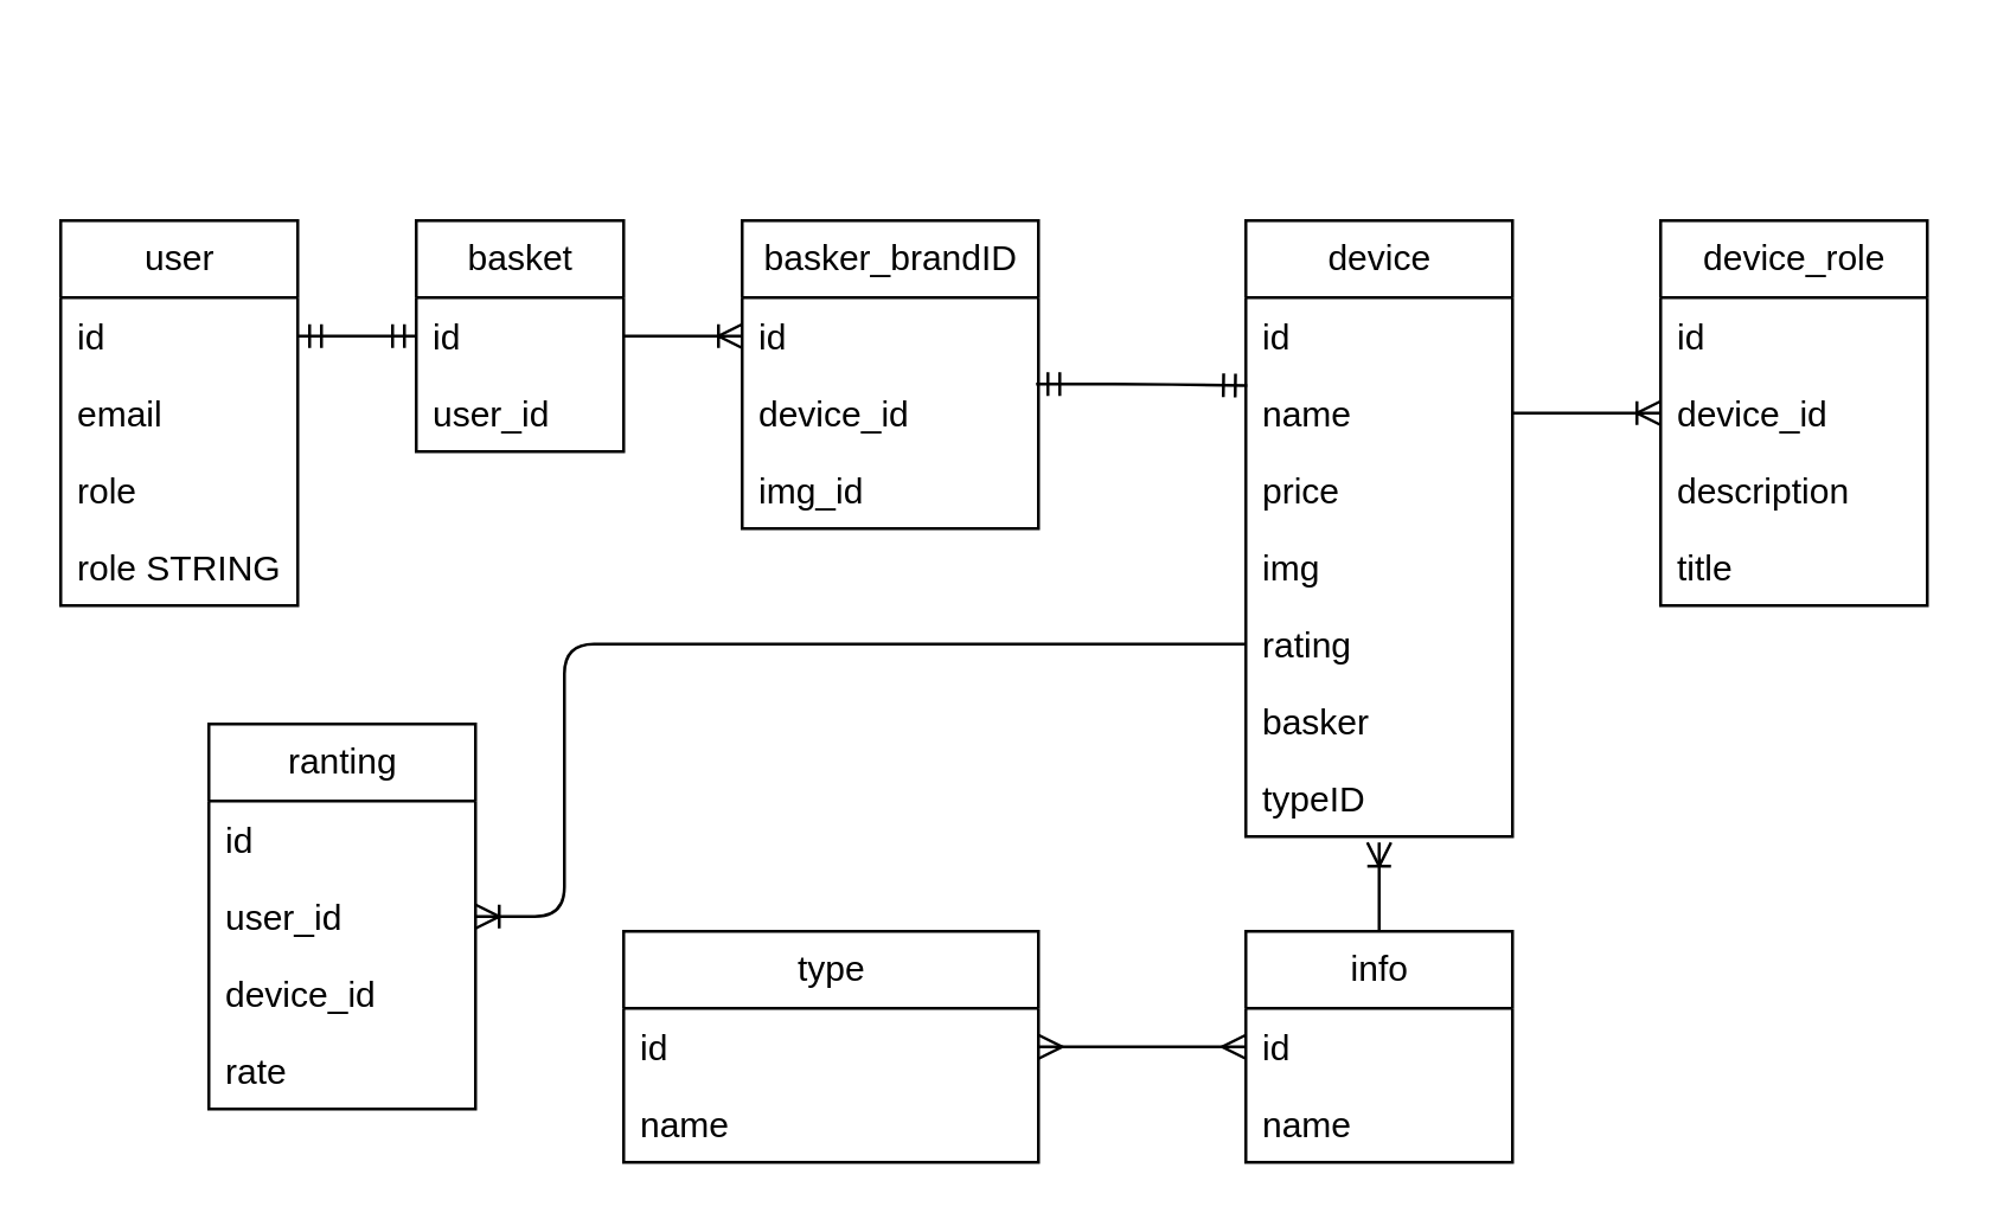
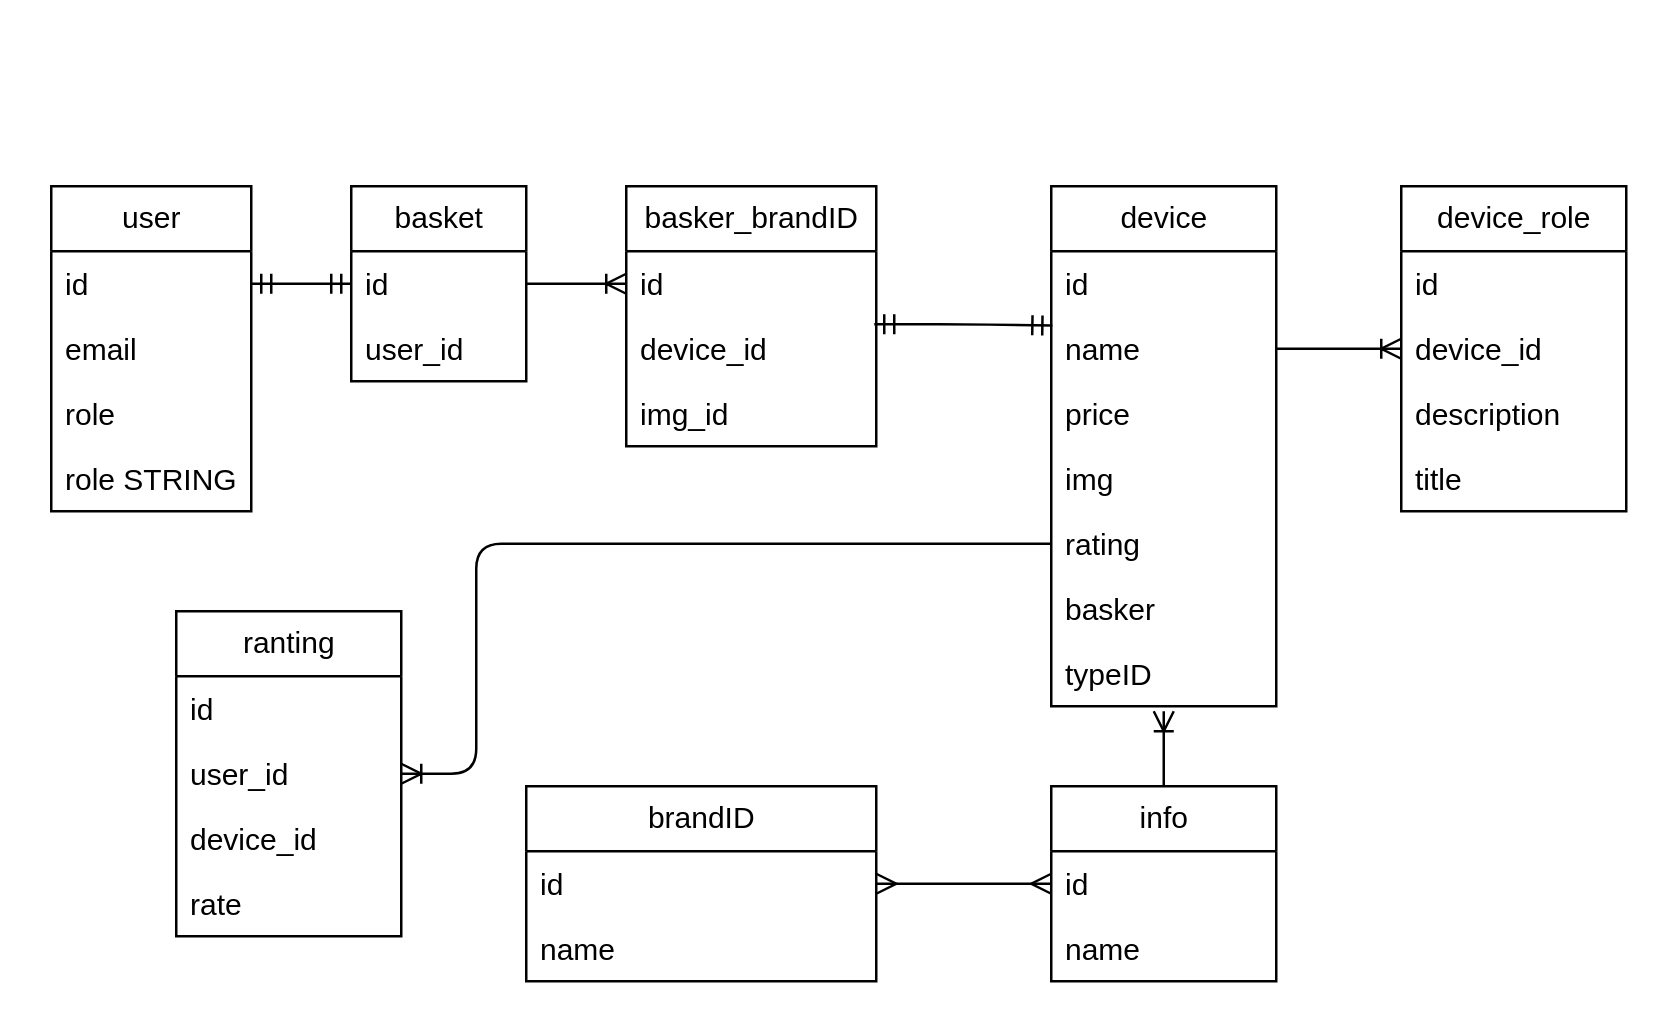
  <mxCell id="0" />
  <mxCell id="1" parent="0" />
  <mxCell id="2" value="user" style="swimlane;fontStyle=0;childLayout=stackLayout;horizontal=1;startSize=26;fillColor=none;horizontalStack=0;resizeParent=1;resizeParentMax=0;resizeLast=0;collapsible=1;marginBottom=0;html=1;" vertex="1" parent="1"><mxGeometry x="20" y="74" width="80" height="130" as="geometry" /></mxCell>
  <mxCell id="3" value="id" style="text;strokeColor=none;fillColor=none;align=left;verticalAlign=top;spacingLeft=4;spacingRight=4;overflow=hidden;rotatable=0;points=[[0,0.5],[1,0.5]];portConstraint=eastwest;whiteSpace=wrap;html=1;" vertex="1" parent="2"><mxGeometry y="26" width="80" height="26" as="geometry" /></mxCell>
  <mxCell id="4" value="email" style="text;strokeColor=none;fillColor=none;align=left;verticalAlign=top;spacingLeft=4;spacingRight=4;overflow=hidden;rotatable=0;points=[[0,0.5],[1,0.5]];portConstraint=eastwest;whiteSpace=wrap;html=1;" vertex="1" parent="2"><mxGeometry y="52" width="80" height="26" as="geometry" /></mxCell>
  <mxCell id="5" value="role" style="text;strokeColor=none;fillColor=none;align=left;verticalAlign=top;spacingLeft=4;spacingRight=4;overflow=hidden;rotatable=0;points=[[0,0.5],[1,0.5]];portConstraint=eastwest;whiteSpace=wrap;html=1;" vertex="1" parent="2"><mxGeometry y="78" width="80" height="26" as="geometry" /></mxCell>
  <mxCell id="6" value="role STRING" style="text;strokeColor=none;fillColor=none;align=left;verticalAlign=top;spacingLeft=4;spacingRight=4;overflow=hidden;rotatable=0;points=[[0,0.5],[1,0.5]];portConstraint=eastwest;whiteSpace=wrap;html=1;" vertex="1" parent="2"><mxGeometry y="104" width="80" height="26" as="geometry" /></mxCell>
  <mxCell id="7" value="basket" style="swimlane;fontStyle=0;childLayout=stackLayout;horizontal=1;startSize=26;fillColor=none;horizontalStack=0;resizeParent=1;resizeParentMax=0;resizeLast=0;collapsible=1;marginBottom=0;html=1;" vertex="1" parent="1"><mxGeometry x="140" y="74" width="70" height="78" as="geometry" /></mxCell>
  <mxCell id="8" value="id" style="text;strokeColor=none;fillColor=none;align=left;verticalAlign=top;spacingLeft=4;spacingRight=4;overflow=hidden;rotatable=0;points=[[0,0.5],[1,0.5]];portConstraint=eastwest;whiteSpace=wrap;html=1;" vertex="1" parent="7"><mxGeometry y="26" width="70" height="26" as="geometry" /></mxCell>
  <mxCell id="9" value="user_id" style="text;strokeColor=none;fillColor=none;align=left;verticalAlign=top;spacingLeft=4;spacingRight=4;overflow=hidden;rotatable=0;points=[[0,0.5],[1,0.5]];portConstraint=eastwest;whiteSpace=wrap;html=1;" vertex="1" parent="7"><mxGeometry y="52" width="70" height="26" as="geometry" /></mxCell>
  <mxCell id="10" value="info" style="swimlane;fontStyle=0;childLayout=stackLayout;horizontal=1;startSize=26;fillColor=none;horizontalStack=0;resizeParent=1;resizeParentMax=0;resizeLast=0;collapsible=1;marginBottom=0;html=1;" vertex="1" parent="1"><mxGeometry x="420" y="314" width="90" height="78" as="geometry" /></mxCell>
  <mxCell id="11" value="id" style="text;strokeColor=none;fillColor=none;align=left;verticalAlign=top;spacingLeft=4;spacingRight=4;overflow=hidden;rotatable=0;points=[[0,0.5],[1,0.5]];portConstraint=eastwest;whiteSpace=wrap;html=1;" vertex="1" parent="10"><mxGeometry y="26" width="90" height="26" as="geometry" /></mxCell>
  <mxCell id="12" value="name" style="text;strokeColor=none;fillColor=none;align=left;verticalAlign=top;spacingLeft=4;spacingRight=4;overflow=hidden;rotatable=0;points=[[0,0.5],[1,0.5]];portConstraint=eastwest;whiteSpace=wrap;html=1;" vertex="1" parent="10"><mxGeometry y="52" width="90" height="26" as="geometry" /></mxCell>
  <mxCell id="13" value="device" style="swimlane;fontStyle=0;childLayout=stackLayout;horizontal=1;startSize=26;fillColor=none;horizontalStack=0;resizeParent=1;resizeParentMax=0;resizeLast=0;collapsible=1;marginBottom=0;html=1;" vertex="1" parent="1"><mxGeometry x="420" y="74" width="90" height="208" as="geometry" /></mxCell>
  <mxCell id="14" value="id" style="text;strokeColor=none;fillColor=none;align=left;verticalAlign=top;spacingLeft=4;spacingRight=4;overflow=hidden;rotatable=0;points=[[0,0.5],[1,0.5]];portConstraint=eastwest;whiteSpace=wrap;html=1;" vertex="1" parent="13"><mxGeometry y="26" width="90" height="26" as="geometry" /></mxCell>
  <mxCell id="15" value="name" style="text;strokeColor=none;fillColor=none;align=left;verticalAlign=top;spacingLeft=4;spacingRight=4;overflow=hidden;rotatable=0;points=[[0,0.5],[1,0.5]];portConstraint=eastwest;whiteSpace=wrap;html=1;" vertex="1" parent="13"><mxGeometry y="52" width="90" height="26" as="geometry" /></mxCell>
  <mxCell id="16" value="price" style="text;strokeColor=none;fillColor=none;align=left;verticalAlign=top;spacingLeft=4;spacingRight=4;overflow=hidden;rotatable=0;points=[[0,0.5],[1,0.5]];portConstraint=eastwest;whiteSpace=wrap;html=1;" vertex="1" parent="13"><mxGeometry y="78" width="90" height="26" as="geometry" /></mxCell>
  <mxCell id="17" value="img" style="text;strokeColor=none;fillColor=none;align=left;verticalAlign=top;spacingLeft=4;spacingRight=4;overflow=hidden;rotatable=0;points=[[0,0.5],[1,0.5]];portConstraint=eastwest;whiteSpace=wrap;html=1;" vertex="1" parent="13"><mxGeometry y="104" width="90" height="26" as="geometry" /></mxCell>
  <mxCell id="18" value="rating" style="text;strokeColor=none;fillColor=none;align=left;verticalAlign=top;spacingLeft=4;spacingRight=4;overflow=hidden;rotatable=0;points=[[0,0.5],[1,0.5]];portConstraint=eastwest;whiteSpace=wrap;html=1;" vertex="1" parent="13"><mxGeometry y="130" width="90" height="26" as="geometry" /></mxCell>
  <mxCell id="19" value="basker" style="text;strokeColor=none;fillColor=none;align=left;verticalAlign=top;spacingLeft=4;spacingRight=4;overflow=hidden;rotatable=0;points=[[0,0.5],[1,0.5]];portConstraint=eastwest;whiteSpace=wrap;html=1;" vertex="1" parent="13"><mxGeometry y="156" width="90" height="26" as="geometry" /></mxCell>
  <mxCell id="20" value="typeID" style="text;strokeColor=none;fillColor=none;align=left;verticalAlign=top;spacingLeft=4;spacingRight=4;overflow=hidden;rotatable=0;points=[[0,0.5],[1,0.5]];portConstraint=eastwest;whiteSpace=wrap;html=1;" vertex="1" parent="13"><mxGeometry y="182" width="90" height="26" as="geometry" /></mxCell>
- <mxCell id="21" value="type" style="swimlane;fontStyle=0;childLayout=stackLayout;horizontal=1;startSize=26;fillColor=none;horizontalStack=0;resizeParent=1;resizeParentMax=0;resizeLast=0;collapsible=1;marginBottom=0;html=1;" vertex="1" parent="1"><mxGeometry x="210" y="314" width="140" height="78" as="geometry" /></mxCell>
+ <mxCell id="21" value="brandID" style="swimlane;fontStyle=0;childLayout=stackLayout;horizontal=1;startSize=26;fillColor=none;horizontalStack=0;resizeParent=1;resizeParentMax=0;resizeLast=0;collapsible=1;marginBottom=0;html=1;" vertex="1" parent="1"><mxGeometry x="210" y="314" width="140" height="78" as="geometry" /></mxCell>
  <mxCell id="22" value="id" style="text;strokeColor=none;fillColor=none;align=left;verticalAlign=top;spacingLeft=4;spacingRight=4;overflow=hidden;rotatable=0;points=[[0,0.5],[1,0.5]];portConstraint=eastwest;whiteSpace=wrap;html=1;" vertex="1" parent="21"><mxGeometry y="26" width="140" height="26" as="geometry" /></mxCell>
  <mxCell id="23" value="name" style="text;strokeColor=none;fillColor=none;align=left;verticalAlign=top;spacingLeft=4;spacingRight=4;overflow=hidden;rotatable=0;points=[[0,0.5],[1,0.5]];portConstraint=eastwest;whiteSpace=wrap;html=1;" vertex="1" parent="21"><mxGeometry y="52" width="140" height="26" as="geometry" /></mxCell>
  <mxCell id="24" value="" style="fontSize=12;html=1;endArrow=ERoneToMany;rounded=1;exitX=0.5;exitY=0;exitDx=0;exitDy=0;" edge="1" parent="1" source="10"><mxGeometry width="100" height="100" relative="1" as="geometry"><mxPoint x="445" y="304" as="sourcePoint" /><mxPoint x="465" y="284" as="targetPoint" /></mxGeometry></mxCell>
  <mxCell id="25" value="" style="edgeStyle=orthogonalEdgeStyle;fontSize=12;html=1;endArrow=ERmany;startArrow=ERmany;rounded=1;exitX=1;exitY=0.5;exitDx=0;exitDy=0;entryX=0;entryY=0.5;entryDx=0;entryDy=0;" edge="1" parent="1" source="22" target="11"><mxGeometry width="100" height="100" relative="1" as="geometry"><mxPoint x="310" y="314" as="sourcePoint" /><mxPoint x="410" y="214" as="targetPoint" /></mxGeometry></mxCell>
  <mxCell id="26" value="device_role" style="swimlane;fontStyle=0;childLayout=stackLayout;horizontal=1;startSize=26;fillColor=none;horizontalStack=0;resizeParent=1;resizeParentMax=0;resizeLast=0;collapsible=1;marginBottom=0;html=1;" vertex="1" parent="1"><mxGeometry x="560" y="74" width="90" height="130" as="geometry" /></mxCell>
  <mxCell id="27" value="id" style="text;strokeColor=none;fillColor=none;align=left;verticalAlign=top;spacingLeft=4;spacingRight=4;overflow=hidden;rotatable=0;points=[[0,0.5],[1,0.5]];portConstraint=eastwest;whiteSpace=wrap;html=1;" vertex="1" parent="26"><mxGeometry y="26" width="90" height="26" as="geometry" /></mxCell>
  <mxCell id="28" value="device_id" style="text;strokeColor=none;fillColor=none;align=left;verticalAlign=top;spacingLeft=4;spacingRight=4;overflow=hidden;rotatable=0;points=[[0,0.5],[1,0.5]];portConstraint=eastwest;whiteSpace=wrap;html=1;" vertex="1" parent="26"><mxGeometry y="52" width="90" height="26" as="geometry" /></mxCell>
  <mxCell id="29" value="description" style="text;strokeColor=none;fillColor=none;align=left;verticalAlign=top;spacingLeft=4;spacingRight=4;overflow=hidden;rotatable=0;points=[[0,0.5],[1,0.5]];portConstraint=eastwest;whiteSpace=wrap;html=1;" vertex="1" parent="26"><mxGeometry y="78" width="90" height="26" as="geometry" /></mxCell>
  <mxCell id="30" value="title" style="text;strokeColor=none;fillColor=none;align=left;verticalAlign=top;spacingLeft=4;spacingRight=4;overflow=hidden;rotatable=0;points=[[0,0.5],[1,0.5]];portConstraint=eastwest;whiteSpace=wrap;html=1;" vertex="1" parent="26"><mxGeometry y="104" width="90" height="26" as="geometry" /></mxCell>
  <mxCell id="31" value="" style="edgeStyle=entityRelationEdgeStyle;fontSize=12;html=1;endArrow=ERoneToMany;rounded=0;entryX=0;entryY=0.5;entryDx=0;entryDy=0;exitX=1;exitY=0.5;exitDx=0;exitDy=0;" edge="1" parent="1" source="15" target="28"><mxGeometry width="100" height="100" relative="1" as="geometry"><mxPoint x="400" y="230" as="sourcePoint" /><mxPoint x="680" y="55" as="targetPoint" /><Array as="points"><mxPoint x="650" y="80" /><mxPoint x="460" y="20" /></Array></mxGeometry></mxCell>
  <mxCell id="32" value="basker_brandID" style="swimlane;fontStyle=0;childLayout=stackLayout;horizontal=1;startSize=26;fillColor=none;horizontalStack=0;resizeParent=1;resizeParentMax=0;resizeLast=0;collapsible=1;marginBottom=0;html=1;" vertex="1" parent="1"><mxGeometry x="250" y="74" width="100" height="104" as="geometry" /></mxCell>
  <mxCell id="33" value="id" style="text;strokeColor=none;fillColor=none;align=left;verticalAlign=top;spacingLeft=4;spacingRight=4;overflow=hidden;rotatable=0;points=[[0,0.5],[1,0.5]];portConstraint=eastwest;whiteSpace=wrap;html=1;" vertex="1" parent="32"><mxGeometry y="26" width="100" height="26" as="geometry" /></mxCell>
  <mxCell id="34" value="device_id" style="text;strokeColor=none;fillColor=none;align=left;verticalAlign=top;spacingLeft=4;spacingRight=4;overflow=hidden;rotatable=0;points=[[0,0.5],[1,0.5]];portConstraint=eastwest;whiteSpace=wrap;html=1;" vertex="1" parent="32"><mxGeometry y="52" width="100" height="26" as="geometry" /></mxCell>
  <mxCell id="35" value="img_id" style="text;strokeColor=none;fillColor=none;align=left;verticalAlign=top;spacingLeft=4;spacingRight=4;overflow=hidden;rotatable=0;points=[[0,0.5],[1,0.5]];portConstraint=eastwest;whiteSpace=wrap;html=1;" vertex="1" parent="32"><mxGeometry y="78" width="100" height="26" as="geometry" /></mxCell>
  <mxCell id="36" value="" style="fontSize=12;html=1;endArrow=ERoneToMany;rounded=1;entryX=0;entryY=0.5;entryDx=0;entryDy=0;exitX=1;exitY=0.5;exitDx=0;exitDy=0;" edge="1" parent="1" source="8" target="33"><mxGeometry width="100" height="100" relative="1" as="geometry"><mxPoint x="100" y="334" as="sourcePoint" /><mxPoint x="200" y="234" as="targetPoint" /></mxGeometry></mxCell>
  <mxCell id="37" value="" style="fontSize=12;html=1;endArrow=ERmandOne;startArrow=ERmandOne;rounded=1;exitX=1;exitY=0.5;exitDx=0;exitDy=0;entryX=0;entryY=0.5;entryDx=0;entryDy=0;edgeStyle=orthogonalEdgeStyle;" edge="1" parent="1" source="3" target="8"><mxGeometry width="100" height="100" relative="1" as="geometry"><mxPoint x="340" y="354" as="sourcePoint" /><mxPoint x="140" y="114" as="targetPoint" /></mxGeometry></mxCell>
  <mxCell id="38" value="" style="fontSize=12;html=1;endArrow=ERmandOne;startArrow=ERmandOne;rounded=1;entryX=0.005;entryY=0.143;entryDx=0;entryDy=0;entryPerimeter=0;exitX=0.992;exitY=0.123;exitDx=0;exitDy=0;exitPerimeter=0;edgeStyle=orthogonalEdgeStyle;" edge="1" parent="1" source="34" target="15"><mxGeometry width="100" height="100" relative="1" as="geometry"><mxPoint x="150" y="344" as="sourcePoint" /><mxPoint x="250" y="244" as="targetPoint" /></mxGeometry></mxCell>
  <mxCell id="39" value="ranting" style="swimlane;fontStyle=0;childLayout=stackLayout;horizontal=1;startSize=26;fillColor=none;horizontalStack=0;resizeParent=1;resizeParentMax=0;resizeLast=0;collapsible=1;marginBottom=0;html=1;" vertex="1" parent="1"><mxGeometry x="70" y="244" width="90" height="130" as="geometry" /></mxCell>
  <mxCell id="40" value="id" style="text;strokeColor=none;fillColor=none;align=left;verticalAlign=top;spacingLeft=4;spacingRight=4;overflow=hidden;rotatable=0;points=[[0,0.5],[1,0.5]];portConstraint=eastwest;whiteSpace=wrap;html=1;" vertex="1" parent="39"><mxGeometry y="26" width="90" height="26" as="geometry" /></mxCell>
  <mxCell id="41" value="user_id" style="text;strokeColor=none;fillColor=none;align=left;verticalAlign=top;spacingLeft=4;spacingRight=4;overflow=hidden;rotatable=0;points=[[0,0.5],[1,0.5]];portConstraint=eastwest;whiteSpace=wrap;html=1;" vertex="1" parent="39"><mxGeometry y="52" width="90" height="26" as="geometry" /></mxCell>
  <mxCell id="42" value="device_id" style="text;strokeColor=none;fillColor=none;align=left;verticalAlign=top;spacingLeft=4;spacingRight=4;overflow=hidden;rotatable=0;points=[[0,0.5],[1,0.5]];portConstraint=eastwest;whiteSpace=wrap;html=1;" vertex="1" parent="39"><mxGeometry y="78" width="90" height="26" as="geometry" /></mxCell>
  <mxCell id="43" value="rate" style="text;strokeColor=none;fillColor=none;align=left;verticalAlign=top;spacingLeft=4;spacingRight=4;overflow=hidden;rotatable=0;points=[[0,0.5],[1,0.5]];portConstraint=eastwest;whiteSpace=wrap;html=1;" vertex="1" parent="39"><mxGeometry y="104" width="90" height="26" as="geometry" /></mxCell>
  <mxCell id="44" value="" style="edgeStyle=orthogonalEdgeStyle;fontSize=12;html=1;endArrow=ERoneToMany;rounded=1;entryX=1;entryY=0.5;entryDx=0;entryDy=0;exitX=0;exitY=0.5;exitDx=0;exitDy=0;" edge="1" parent="1" source="18" target="41"><mxGeometry width="100" height="100" relative="1" as="geometry"><mxPoint x="370" y="224" as="sourcePoint" /><mxPoint x="490" y="204" as="targetPoint" /><Array as="points"><mxPoint x="190" y="217" /><mxPoint x="190" y="309" /></Array></mxGeometry></mxCell>
